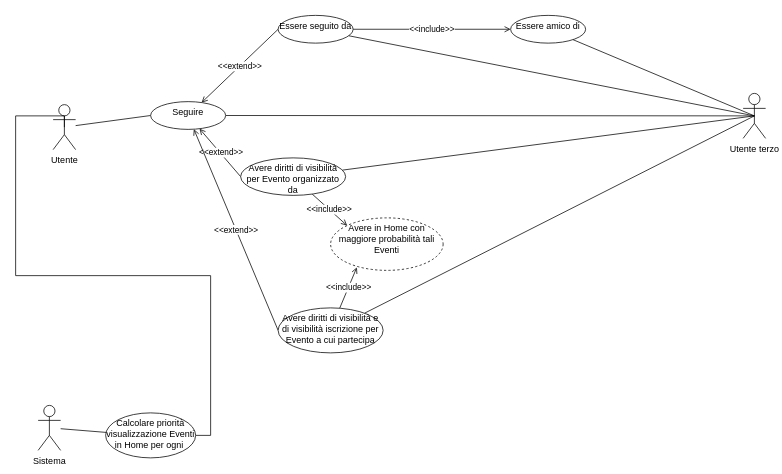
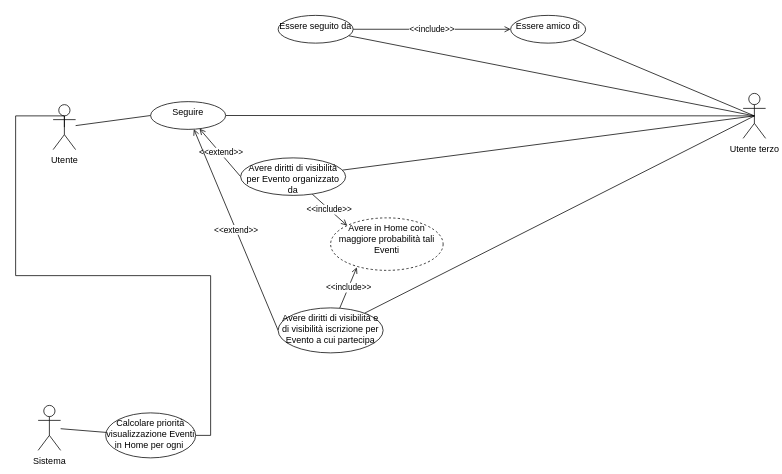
  <mxCell id="0" />
  <mxCell id="1" parent="0" />
  <mxCell id="2" style="rounded=0;orthogonalLoop=1;jettySize=auto;html=1;entryX=0;entryY=0.5;entryDx=0;entryDy=0;endArrow=none;endFill=0;" parent="1" source="3" target="10" edge="1"><mxGeometry relative="1" as="geometry" /></mxCell>
  <mxCell id="3" value="Utente" style="shape=umlActor;verticalLabelPosition=bottom;verticalAlign=top;html=1;outlineConnect=0;" parent="1" vertex="1"><mxGeometry x="70" y="139" width="30" height="60" as="geometry" /></mxCell>
  <mxCell id="4" value="Utente terzo" style="shape=umlActor;verticalLabelPosition=bottom;verticalAlign=top;html=1;outlineConnect=0;" parent="1" vertex="1"><mxGeometry x="990" y="124" width="30" height="60" as="geometry" /></mxCell>
  <mxCell id="5" style="rounded=0;orthogonalLoop=1;jettySize=auto;html=1;entryX=0.5;entryY=0.5;entryDx=0;entryDy=0;entryPerimeter=0;endArrow=none;endFill=0;" parent="1" source="10" target="4" edge="1"><mxGeometry relative="1" as="geometry" /></mxCell>
- <mxCell id="6" value="&amp;lt;&amp;lt;extend&amp;gt;&amp;gt;" style="edgeStyle=none;rounded=0;orthogonalLoop=1;jettySize=auto;html=1;endArrow=open;endFill=0;exitX=0;exitY=0.5;exitDx=0;exitDy=0;" parent="1" source="13" target="10" edge="1"><mxGeometry relative="1" as="geometry" /></mxCell>
  <mxCell id="7" style="edgeStyle=none;rounded=0;orthogonalLoop=1;jettySize=auto;html=1;endArrow=open;endFill=0;exitX=0;exitY=0.5;exitDx=0;exitDy=0;" parent="1" source="19" target="10" edge="1"><mxGeometry relative="1" as="geometry" /></mxCell>
  <mxCell id="8" value="&amp;lt;&amp;lt;extend&amp;gt;&amp;gt;" style="edgeLabel;html=1;align=center;verticalAlign=middle;resizable=0;points=[];" parent="7" vertex="1" connectable="0"><mxGeometry x="-0.01" y="-1" relative="1" as="geometry"><mxPoint as="offset" /></mxGeometry></mxCell>
  <mxCell id="9" value="&amp;lt;&amp;lt;extend&amp;gt;&amp;gt;" style="edgeStyle=none;rounded=0;orthogonalLoop=1;jettySize=auto;html=1;endArrow=open;endFill=0;exitX=0;exitY=0.5;exitDx=0;exitDy=0;" parent="1" source="22" target="10" edge="1"><mxGeometry relative="1" as="geometry" /></mxCell>
  <mxCell id="10" value="Seguire" style="ellipse;whiteSpace=wrap;html=1;verticalAlign=top;" parent="1" vertex="1"><mxGeometry x="200" y="135" width="100" height="37" as="geometry" /></mxCell>
  <mxCell id="11" style="edgeStyle=none;rounded=0;orthogonalLoop=1;jettySize=auto;html=1;entryX=0.5;entryY=0.5;entryDx=0;entryDy=0;entryPerimeter=0;endArrow=none;endFill=0;" parent="1" source="13" target="4" edge="1"><mxGeometry relative="1" as="geometry" /></mxCell>
  <mxCell id="12" value="&amp;lt;&amp;lt;include&amp;gt;&amp;gt;" style="edgeStyle=none;rounded=0;orthogonalLoop=1;jettySize=auto;html=1;endArrow=open;endFill=0;" parent="1" source="13" target="15" edge="1"><mxGeometry relative="1" as="geometry" /></mxCell>
  <mxCell id="13" value="Essere seguito da" style="ellipse;whiteSpace=wrap;html=1;verticalAlign=top;" parent="1" vertex="1"><mxGeometry x="370" y="20" width="100" height="37" as="geometry" /></mxCell>
  <mxCell id="14" style="edgeStyle=none;rounded=0;orthogonalLoop=1;jettySize=auto;html=1;entryX=0.5;entryY=0.5;entryDx=0;entryDy=0;entryPerimeter=0;endArrow=none;endFill=0;" parent="1" source="15" target="4" edge="1"><mxGeometry relative="1" as="geometry" /></mxCell>
  <mxCell id="15" value="Essere amico di" style="ellipse;whiteSpace=wrap;html=1;verticalAlign=top;" parent="1" vertex="1"><mxGeometry x="680" y="20" width="100" height="37" as="geometry" /></mxCell>
  <mxCell id="16" value="Avere in Home con maggiore probabilità tali Eventi" style="ellipse;whiteSpace=wrap;html=1;verticalAlign=top;dashed=1;" parent="1" vertex="1"><mxGeometry x="440" y="290" width="150" height="70" as="geometry" /></mxCell>
  <mxCell id="17" style="edgeStyle=none;rounded=0;orthogonalLoop=1;jettySize=auto;html=1;entryX=0.5;entryY=0.5;entryDx=0;entryDy=0;entryPerimeter=0;endArrow=none;endFill=0;" parent="1" source="19" target="4" edge="1"><mxGeometry relative="1" as="geometry" /></mxCell>
  <mxCell id="18" value="&amp;lt;&amp;lt;include&amp;gt;&amp;gt;" style="edgeStyle=none;rounded=0;orthogonalLoop=1;jettySize=auto;html=1;entryX=0;entryY=0;entryDx=0;entryDy=0;endArrow=open;endFill=0;" parent="1" source="19" target="16" edge="1"><mxGeometry relative="1" as="geometry" /></mxCell>
  <mxCell id="19" value="Avere diritti di visibilità per Evento organizzato da" style="ellipse;whiteSpace=wrap;html=1;verticalAlign=top;" parent="1" vertex="1"><mxGeometry x="320" y="210" width="140" height="50" as="geometry" /></mxCell>
  <mxCell id="20" style="edgeStyle=none;rounded=0;orthogonalLoop=1;jettySize=auto;html=1;entryX=0.5;entryY=0.5;entryDx=0;entryDy=0;entryPerimeter=0;endArrow=none;endFill=0;" parent="1" source="22" target="4" edge="1"><mxGeometry relative="1" as="geometry" /></mxCell>
  <mxCell id="21" value="&amp;lt;&amp;lt;include&amp;gt;&amp;gt;" style="edgeStyle=none;rounded=0;orthogonalLoop=1;jettySize=auto;html=1;entryX=0.233;entryY=0.943;entryDx=0;entryDy=0;endArrow=open;endFill=0;entryPerimeter=0;" parent="1" source="22" target="16" edge="1"><mxGeometry relative="1" as="geometry" /></mxCell>
  <mxCell id="22" value="Avere diritti di visibilità e di visibilità iscrizione per Evento a cui partecipa" style="ellipse;whiteSpace=wrap;html=1;verticalAlign=top;" parent="1" vertex="1"><mxGeometry x="370" y="410" width="140" height="60" as="geometry" /></mxCell>
  <mxCell id="23" value="Sistema" style="shape=umlActor;verticalLabelPosition=bottom;verticalAlign=top;html=1;outlineConnect=0;" parent="1" vertex="1"><mxGeometry x="50" y="540" width="30" height="60" as="geometry" /></mxCell>
  <mxCell id="24" value="" style="edgeStyle=none;rounded=0;orthogonalLoop=1;jettySize=auto;html=1;endArrow=none;endFill=0;" parent="1" source="26" target="23" edge="1"><mxGeometry relative="1" as="geometry" /></mxCell>
  <mxCell id="25" style="edgeStyle=orthogonalEdgeStyle;rounded=0;orthogonalLoop=1;jettySize=auto;html=1;entryX=0.5;entryY=0.5;entryDx=0;entryDy=0;entryPerimeter=0;endArrow=none;endFill=0;exitX=1;exitY=0.5;exitDx=0;exitDy=0;" parent="1" source="26" target="3" edge="1"><mxGeometry relative="1" as="geometry"><Array as="points"><mxPoint x="280" y="580" /><mxPoint x="280" y="367" /><mxPoint x="20" y="367" /><mxPoint x="20" y="154" /></Array></mxGeometry></mxCell>
  <mxCell id="26" value="Calcolare priorità visualizzazione Eventi in Home per ogni&amp;nbsp;" style="ellipse;whiteSpace=wrap;html=1;verticalAlign=top;" parent="1" vertex="1"><mxGeometry x="140" y="550" width="120" height="60" as="geometry" /></mxCell>
